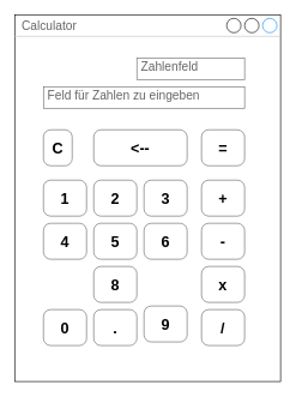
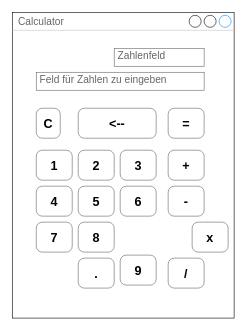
  <mxCell id="0" />
  <mxCell id="1" parent="0" />
  <mxCell id="2" value="Calculator" style="strokeWidth=1;shadow=0;dashed=0;align=center;html=1;shape=mxgraph.mockup.containers.window;align=left;verticalAlign=top;spacingLeft=8;strokeColor2=#008cff;strokeColor3=#c4c4c4;fontColor=#666666;mainText=;fontSize=17;labelBackgroundColor=none;" vertex="1" parent="1"><mxGeometry x="20" y="20" width="370" height="510" as="geometry" /></mxCell>
  <mxCell id="3" value="Feld für Zahlen zu eingeben" style="strokeWidth=1;shadow=0;dashed=0;align=center;html=1;shape=mxgraph.mockup.text.textBox;fontColor=#666666;align=left;fontSize=17;spacingLeft=4;spacingTop=-3;strokeColor=#666666;mainText=" vertex="1" parent="1"><mxGeometry x="60" y="120" width="280" height="30" as="geometry" /></mxCell>
  <mxCell id="4" value="Zahlenfeld" style="strokeWidth=1;shadow=0;dashed=0;align=center;html=1;shape=mxgraph.mockup.text.textBox;fontColor=#666666;align=left;fontSize=17;spacingLeft=4;spacingTop=-3;strokeColor=#666666;mainText=" vertex="1" parent="1"><mxGeometry x="190" y="80" width="150" height="30" as="geometry" /></mxCell>
  <mxCell id="5" value="&lt;font style=&quot;font-size: 21px;&quot; color=&quot;#000000&quot;&gt;C&lt;/font&gt;" style="strokeWidth=1;shadow=0;dashed=0;align=center;html=1;shape=mxgraph.mockup.buttons.button;strokeColor=#666666;fontColor=#ffffff;mainText=;buttonStyle=round;fontSize=17;fontStyle=1;fillColor=#FFFFFF;whiteSpace=wrap;" vertex="1" parent="1"><mxGeometry x="60" y="180" width="40" height="50" as="geometry" /></mxCell>
  <mxCell id="6" value="&lt;font color=&quot;#000000&quot;&gt;&lt;span style=&quot;font-size: 21px;&quot;&gt;&amp;lt;--&lt;/span&gt;&lt;/font&gt;" style="strokeWidth=1;shadow=0;dashed=0;align=center;html=1;shape=mxgraph.mockup.buttons.button;strokeColor=#666666;fontColor=#ffffff;mainText=;buttonStyle=round;fontSize=17;fontStyle=1;fillColor=#FFFFFF;whiteSpace=wrap;" vertex="1" parent="1"><mxGeometry x="130" y="180" width="130" height="50" as="geometry" /></mxCell>
  <mxCell id="7" value="&lt;font style=&quot;font-size: 21px;&quot; color=&quot;#000000&quot;&gt;=&lt;/font&gt;" style="strokeWidth=1;shadow=0;dashed=0;align=center;html=1;shape=mxgraph.mockup.buttons.button;strokeColor=#666666;fontColor=#ffffff;mainText=;buttonStyle=round;fontSize=17;fontStyle=1;fillColor=#FFFFFF;whiteSpace=wrap;" vertex="1" parent="1"><mxGeometry x="280" y="180" width="60" height="50" as="geometry" /></mxCell>
  <mxCell id="8" value="&lt;font style=&quot;font-size: 21px;&quot; color=&quot;#000000&quot;&gt;1&lt;/font&gt;" style="strokeWidth=1;shadow=0;dashed=0;align=center;html=1;shape=mxgraph.mockup.buttons.button;strokeColor=#666666;fontColor=#ffffff;mainText=;buttonStyle=round;fontSize=17;fontStyle=1;fillColor=#FFFFFF;whiteSpace=wrap;" vertex="1" parent="1"><mxGeometry x="60" y="250" width="60" height="50" as="geometry" /></mxCell>
  <mxCell id="9" value="&lt;font style=&quot;font-size: 21px;&quot; color=&quot;#000000&quot;&gt;2&lt;/font&gt;" style="strokeWidth=1;shadow=0;dashed=0;align=center;html=1;shape=mxgraph.mockup.buttons.button;strokeColor=#666666;fontColor=#ffffff;mainText=;buttonStyle=round;fontSize=17;fontStyle=1;fillColor=#FFFFFF;whiteSpace=wrap;" vertex="1" parent="1"><mxGeometry x="130" y="250" width="60" height="50" as="geometry" /></mxCell>
  <mxCell id="10" value="&lt;font style=&quot;font-size: 21px;&quot; color=&quot;#000000&quot;&gt;3&lt;/font&gt;" style="strokeWidth=1;shadow=0;dashed=0;align=center;html=1;shape=mxgraph.mockup.buttons.button;strokeColor=#666666;fontColor=#ffffff;mainText=;buttonStyle=round;fontSize=17;fontStyle=1;fillColor=#FFFFFF;whiteSpace=wrap;" vertex="1" parent="1"><mxGeometry x="200" y="250" width="60" height="50" as="geometry" /></mxCell>
  <mxCell id="11" value="&lt;font style=&quot;font-size: 21px;&quot; color=&quot;#000000&quot;&gt;4&lt;/font&gt;" style="strokeWidth=1;shadow=0;dashed=0;align=center;html=1;shape=mxgraph.mockup.buttons.button;strokeColor=#666666;fontColor=#ffffff;mainText=;buttonStyle=round;fontSize=17;fontStyle=1;fillColor=#FFFFFF;whiteSpace=wrap;" vertex="1" parent="1"><mxGeometry x="60" y="310" width="60" height="50" as="geometry" /></mxCell>
  <mxCell id="12" value="&lt;font style=&quot;font-size: 21px;&quot; color=&quot;#000000&quot;&gt;5&lt;/font&gt;" style="strokeWidth=1;shadow=0;dashed=0;align=center;html=1;shape=mxgraph.mockup.buttons.button;strokeColor=#666666;fontColor=#ffffff;mainText=;buttonStyle=round;fontSize=17;fontStyle=1;fillColor=#FFFFFF;whiteSpace=wrap;" vertex="1" parent="1"><mxGeometry x="130" y="310" width="60" height="50" as="geometry" /></mxCell>
  <mxCell id="13" value="&lt;font style=&quot;font-size: 21px;&quot; color=&quot;#000000&quot;&gt;6&lt;/font&gt;" style="strokeWidth=1;shadow=0;dashed=0;align=center;html=1;shape=mxgraph.mockup.buttons.button;strokeColor=#666666;fontColor=#ffffff;mainText=;buttonStyle=round;fontSize=17;fontStyle=1;fillColor=#FFFFFF;whiteSpace=wrap;" vertex="1" parent="1"><mxGeometry x="200" y="310" width="60" height="50" as="geometry" /></mxCell>
+ <mxCell id="14" value="&lt;font style=&quot;font-size: 21px;&quot; color=&quot;#000000&quot;&gt;7&lt;/font&gt;" style="strokeWidth=1;shadow=0;dashed=0;align=center;html=1;shape=mxgraph.mockup.buttons.button;strokeColor=#666666;fontColor=#ffffff;mainText=;buttonStyle=round;fontSize=17;fontStyle=1;fillColor=#FFFFFF;whiteSpace=wrap;" vertex="1" parent="1"><mxGeometry x="60" y="370" width="60" height="50" as="geometry" /></mxCell>
  <mxCell id="15" value="&lt;font style=&quot;font-size: 21px;&quot; color=&quot;#000000&quot;&gt;8&lt;/font&gt;" style="strokeWidth=1;shadow=0;dashed=0;align=center;html=1;shape=mxgraph.mockup.buttons.button;strokeColor=#666666;fontColor=#ffffff;mainText=;buttonStyle=round;fontSize=17;fontStyle=1;fillColor=#FFFFFF;whiteSpace=wrap;" vertex="1" parent="1"><mxGeometry x="130" y="370" width="60" height="50" as="geometry" /></mxCell>
  <mxCell id="16" value="&lt;font style=&quot;font-size: 21px;&quot; color=&quot;#000000&quot;&gt;9&lt;/font&gt;" style="strokeWidth=1;shadow=0;dashed=0;align=center;html=1;shape=mxgraph.mockup.buttons.button;strokeColor=#666666;fontColor=#ffffff;mainText=;buttonStyle=round;fontSize=17;fontStyle=1;fillColor=#FFFFFF;whiteSpace=wrap;" vertex="1" parent="1"><mxGeometry x="200" y="425" width="60" height="50" as="geometry" /></mxCell>
- <mxCell id="17" value="&lt;font style=&quot;font-size: 21px;&quot; color=&quot;#000000&quot;&gt;0&lt;/font&gt;" style="strokeWidth=1;shadow=0;dashed=0;align=center;html=1;shape=mxgraph.mockup.buttons.button;strokeColor=#666666;fontColor=#ffffff;mainText=;buttonStyle=round;fontSize=17;fontStyle=1;fillColor=#FFFFFF;whiteSpace=wrap;" vertex="1" parent="1"><mxGeometry x="60" y="430" width="60" height="50" as="geometry" /></mxCell>
  <mxCell id="18" value="&lt;font color=&quot;#000000&quot;&gt;&lt;span style=&quot;font-size: 21px;&quot;&gt;.&lt;/span&gt;&lt;/font&gt;" style="strokeWidth=1;shadow=0;dashed=0;align=center;html=1;shape=mxgraph.mockup.buttons.button;strokeColor=#666666;fontColor=#ffffff;mainText=;buttonStyle=round;fontSize=17;fontStyle=1;fillColor=#FFFFFF;whiteSpace=wrap;" vertex="1" parent="1"><mxGeometry x="130" y="430" width="60" height="50" as="geometry" /></mxCell>
  <mxCell id="19" value="&lt;font style=&quot;font-size: 21px;&quot; color=&quot;#000000&quot;&gt;+&lt;/font&gt;" style="strokeWidth=1;shadow=0;dashed=0;align=center;html=1;shape=mxgraph.mockup.buttons.button;strokeColor=#666666;fontColor=#ffffff;mainText=;buttonStyle=round;fontSize=17;fontStyle=1;fillColor=#FFFFFF;whiteSpace=wrap;" vertex="1" parent="1"><mxGeometry x="280" y="250" width="60" height="50" as="geometry" /></mxCell>
  <mxCell id="20" value="&lt;font style=&quot;font-size: 21px;&quot; color=&quot;#000000&quot;&gt;-&lt;/font&gt;" style="strokeWidth=1;shadow=0;dashed=0;align=center;html=1;shape=mxgraph.mockup.buttons.button;strokeColor=#666666;fontColor=#ffffff;mainText=;buttonStyle=round;fontSize=17;fontStyle=1;fillColor=#FFFFFF;whiteSpace=wrap;" vertex="1" parent="1"><mxGeometry x="280" y="310" width="60" height="50" as="geometry" /></mxCell>
- <mxCell id="21" value="&lt;font style=&quot;font-size: 21px;&quot; color=&quot;#000000&quot;&gt;x&lt;/font&gt;" style="strokeWidth=1;shadow=0;dashed=0;align=center;html=1;shape=mxgraph.mockup.buttons.button;strokeColor=#666666;fontColor=#ffffff;mainText=;buttonStyle=round;fontSize=17;fontStyle=1;fillColor=#FFFFFF;whiteSpace=wrap;" vertex="1" parent="1"><mxGeometry x="280" y="370" width="60" height="50" as="geometry" /></mxCell>
+ <mxCell id="21" value="&lt;font style=&quot;font-size: 21px;&quot; color=&quot;#000000&quot;&gt;x&lt;/font&gt;" style="strokeWidth=1;shadow=0;dashed=0;align=center;html=1;shape=mxgraph.mockup.buttons.button;strokeColor=#666666;fontColor=#ffffff;mainText=;buttonStyle=round;fontSize=17;fontStyle=1;fillColor=#FFFFFF;whiteSpace=wrap;" vertex="1" parent="1"><mxGeometry x="320" y="370" width="60" height="50" as="geometry" /></mxCell>
  <mxCell id="22" value="&lt;font color=&quot;#000000&quot;&gt;&lt;span style=&quot;font-size: 21px;&quot;&gt;/&lt;/span&gt;&lt;/font&gt;" style="strokeWidth=1;shadow=0;dashed=0;align=center;html=1;shape=mxgraph.mockup.buttons.button;strokeColor=#666666;fontColor=#ffffff;mainText=;buttonStyle=round;fontSize=17;fontStyle=1;fillColor=#FFFFFF;whiteSpace=wrap;" vertex="1" parent="1"><mxGeometry x="280" y="430" width="60" height="50" as="geometry" /></mxCell>
